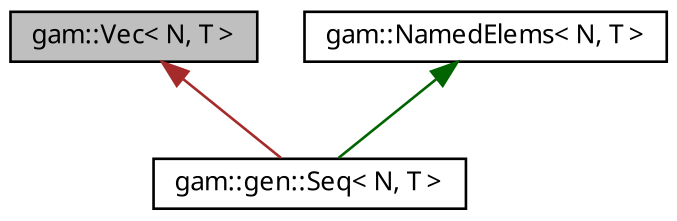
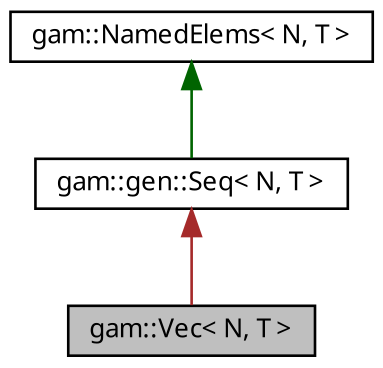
  digraph {
    node [color=black fontname="FreeSans.ttf" fontsize=10 shape=record]
    edge [dir=back fontname="FreeSans.ttf" fontsize=10 labelfontname="FreeSans.ttf" labelfontsize=10 style=solid]
    n1 [fillcolor=grey75 fontcolor=black height=0.2 label="gam::Vec\< N, T \>" style=filled width=0.4]
    n2 [height=0.2 label="gam::gen::Seq\< N, T \>" width=0.4]
    n3 [height=0.2 label="gam::NamedElems\< N, T \>" width=0.4]
-   n1 -> n2 [color=brown]
+   n2 -> n1 [color=brown]
    n3 -> n2 [color=darkgreen]
  }
